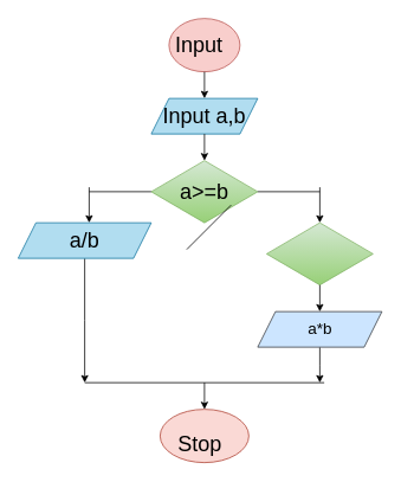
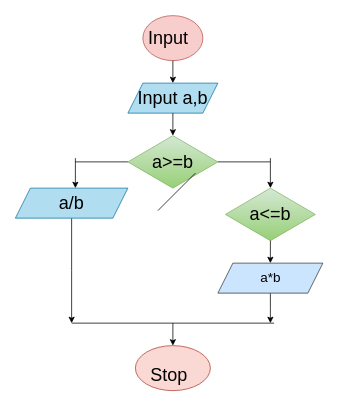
  <mxCell id="0" />
  <mxCell id="1" parent="0" />
  <mxCell id="2" value="" style="ellipse;whiteSpace=wrap;html=1;fillColor=#f8cecc;strokeColor=#b85450;" parent="1" vertex="1"><mxGeometry x="190" y="20" width="80" height="60" as="geometry" /></mxCell>
  <mxCell id="3" value="&lt;font style=&quot;font-size: 24px&quot;&gt;Input&lt;/font&gt;" style="text;html=1;strokeColor=none;fillColor=none;align=center;verticalAlign=middle;whiteSpace=wrap;rounded=0;" parent="1" vertex="1"><mxGeometry x="204" y="40" width="40" height="20" as="geometry" /></mxCell>
  <mxCell id="4" value="" style="endArrow=classic;html=1;exitX=0.5;exitY=1;exitDx=0;exitDy=0;" parent="1" source="2" target="5" edge="1"><mxGeometry width="50" height="50" relative="1" as="geometry"><mxPoint x="210" y="210" as="sourcePoint" /><mxPoint x="230" y="110" as="targetPoint" /></mxGeometry></mxCell>
  <mxCell id="5" value="" style="shape=parallelogram;perimeter=parallelogramPerimeter;whiteSpace=wrap;html=1;fixedSize=1;fillColor=#b1ddf0;strokeColor=#10739e;" parent="1" vertex="1"><mxGeometry x="170" y="110" width="120" height="40" as="geometry" /></mxCell>
  <mxCell id="6" value="&lt;span style=&quot;font-size: 24px&quot;&gt;Input a,b&lt;/span&gt;" style="text;html=1;strokeColor=none;fillColor=none;align=center;verticalAlign=middle;whiteSpace=wrap;rounded=0;" parent="1" vertex="1"><mxGeometry x="170" y="120" width="120" height="20" as="geometry" /></mxCell>
  <mxCell id="7" value="" style="endArrow=classic;html=1;exitX=0.5;exitY=1;exitDx=0;exitDy=0;" parent="1" source="5" target="8" edge="1"><mxGeometry width="50" height="50" relative="1" as="geometry"><mxPoint x="210" y="190" as="sourcePoint" /><mxPoint x="230" y="180" as="targetPoint" /></mxGeometry></mxCell>
  <mxCell id="8" value="" style="rhombus;whiteSpace=wrap;html=1;gradientColor=#97d077;fillColor=#d5e8d4;strokeColor=#82b366;" parent="1" vertex="1"><mxGeometry x="170" y="180" width="120" height="70" as="geometry" /></mxCell>
  <mxCell id="9" value="&lt;font style=&quot;font-size: 24px&quot;&gt;a&amp;gt;=b&lt;/font&gt;" style="text;html=1;strokeColor=none;fillColor=none;align=center;verticalAlign=middle;whiteSpace=wrap;rounded=0;" parent="1" vertex="1"><mxGeometry x="210" y="205" width="40" height="20" as="geometry" /></mxCell>
  <mxCell id="10" value="" style="endArrow=classic;html=1;" parent="1" edge="1"><mxGeometry width="50" height="50" relative="1" as="geometry"><mxPoint x="360" y="210" as="sourcePoint" /><mxPoint x="360" y="250" as="targetPoint" /></mxGeometry></mxCell>
  <mxCell id="11" value="" style="endArrow=none;html=1;exitX=1;exitY=0.5;exitDx=0;exitDy=0;" parent="1" source="8" edge="1"><mxGeometry width="50" height="50" relative="1" as="geometry"><mxPoint x="210" y="280" as="sourcePoint" /><mxPoint x="360" y="215" as="targetPoint" /></mxGeometry></mxCell>
  <mxCell id="12" value="" style="endArrow=none;html=1;exitX=0;exitY=0.5;exitDx=0;exitDy=0;" parent="1" source="8" edge="1"><mxGeometry width="50" height="50" relative="1" as="geometry"><mxPoint x="210" y="280" as="sourcePoint" /><mxPoint x="100" y="215" as="targetPoint" /></mxGeometry></mxCell>
  <mxCell id="13" value="" style="endArrow=classic;html=1;" parent="1" edge="1"><mxGeometry width="50" height="50" relative="1" as="geometry"><mxPoint x="100" y="210" as="sourcePoint" /><mxPoint x="100" y="250" as="targetPoint" /></mxGeometry></mxCell>
  <mxCell id="14" style="edgeStyle=orthogonalEdgeStyle;rounded=0;orthogonalLoop=1;jettySize=auto;html=1;exitX=0.5;exitY=1;exitDx=0;exitDy=0;" parent="1" source="15" edge="1"><mxGeometry relative="1" as="geometry"><mxPoint x="95" y="430" as="targetPoint" /></mxGeometry></mxCell>
  <mxCell id="15" value="" style="shape=parallelogram;perimeter=parallelogramPerimeter;whiteSpace=wrap;html=1;fixedSize=1;fillColor=#b1ddf0;strokeColor=#10739e;" parent="1" vertex="1"><mxGeometry x="20" y="250" width="150" height="40" as="geometry" /></mxCell>
  <mxCell id="16" value="" style="rhombus;whiteSpace=wrap;html=1;fillColor=#d5e8d4;strokeColor=#82b366;gradientColor=#97d077;" parent="1" vertex="1"><mxGeometry x="300" y="250" width="120" height="70" as="geometry" /></mxCell>
  <mxCell id="17" value="" style="endArrow=classic;html=1;exitX=0.5;exitY=1;exitDx=0;exitDy=0;" parent="1" source="16" edge="1"><mxGeometry width="50" height="50" relative="1" as="geometry"><mxPoint x="210" y="280" as="sourcePoint" /><mxPoint x="360" y="350" as="targetPoint" /></mxGeometry></mxCell>
  <mxCell id="18" style="edgeStyle=orthogonalEdgeStyle;rounded=0;orthogonalLoop=1;jettySize=auto;html=1;exitX=0.5;exitY=1;exitDx=0;exitDy=0;" parent="1" source="19" edge="1"><mxGeometry relative="1" as="geometry"><mxPoint x="360" y="430" as="targetPoint" /></mxGeometry></mxCell>
  <mxCell id="19" value="" style="shape=parallelogram;perimeter=parallelogramPerimeter;whiteSpace=wrap;html=1;fixedSize=1;fillColor=#cce5ff;strokeColor=#36393d;" parent="1" vertex="1"><mxGeometry x="290" y="350" width="140" height="40" as="geometry" /></mxCell>
  <mxCell id="20" value="" style="endArrow=none;html=1;" parent="1" edge="1"><mxGeometry width="50" height="50" relative="1" as="geometry"><mxPoint x="95" y="430" as="sourcePoint" /><mxPoint x="365" y="430" as="targetPoint" /></mxGeometry></mxCell>
  <mxCell id="21" value="" style="endArrow=none;html=1;" parent="1" edge="1"><mxGeometry width="50" height="50" relative="1" as="geometry"><mxPoint x="210" y="280" as="sourcePoint" /><mxPoint x="260" y="230" as="targetPoint" /></mxGeometry></mxCell>
  <mxCell id="22" value="" style="endArrow=classic;html=1;" parent="1" edge="1"><mxGeometry width="50" height="50" relative="1" as="geometry"><mxPoint x="230" y="430" as="sourcePoint" /><mxPoint x="230" y="460" as="targetPoint" /></mxGeometry></mxCell>
  <mxCell id="23" value="" style="ellipse;whiteSpace=wrap;html=1;fillColor=#fad9d5;strokeColor=#ae4132;" parent="1" vertex="1"><mxGeometry x="180" y="460" width="100" height="60" as="geometry" /></mxCell>
  <mxCell id="24" value="&lt;font style=&quot;font-size: 24px&quot;&gt;a/b&lt;/font&gt;" style="text;html=1;strokeColor=none;fillColor=none;align=center;verticalAlign=middle;whiteSpace=wrap;rounded=0;" parent="1" vertex="1"><mxGeometry x="75" y="260" width="40" height="20" as="geometry" /></mxCell>
  <mxCell id="25" style="edgeStyle=orthogonalEdgeStyle;rounded=0;orthogonalLoop=1;jettySize=auto;html=1;exitX=0.5;exitY=1;exitDx=0;exitDy=0;" parent="1" source="24" target="24" edge="1"><mxGeometry relative="1" as="geometry" /></mxCell>
+ <mxCell id="26" value="&lt;font style=&quot;font-size: 24px&quot;&gt;a&amp;lt;=b&lt;/font&gt;" style="text;html=1;strokeColor=none;fillColor=none;align=center;verticalAlign=middle;whiteSpace=wrap;rounded=0;" parent="1" vertex="1"><mxGeometry x="340" y="275" width="40" height="20" as="geometry" /></mxCell>
  <mxCell id="27" value="&lt;font style=&quot;font-size: 18px&quot;&gt;a*b&lt;/font&gt;" style="text;html=1;align=center;verticalAlign=middle;resizable=0;points=[];autosize=1;" parent="1" vertex="1"><mxGeometry x="340" y="360" width="40" height="20" as="geometry" /></mxCell>
  <mxCell id="28" value="&lt;font style=&quot;font-size: 24px&quot;&gt;Stop&lt;/font&gt;" style="text;html=1;strokeColor=none;fillColor=none;align=center;verticalAlign=middle;whiteSpace=wrap;rounded=0;" parent="1" vertex="1"><mxGeometry x="205" y="490" width="40" height="20" as="geometry" /></mxCell>
